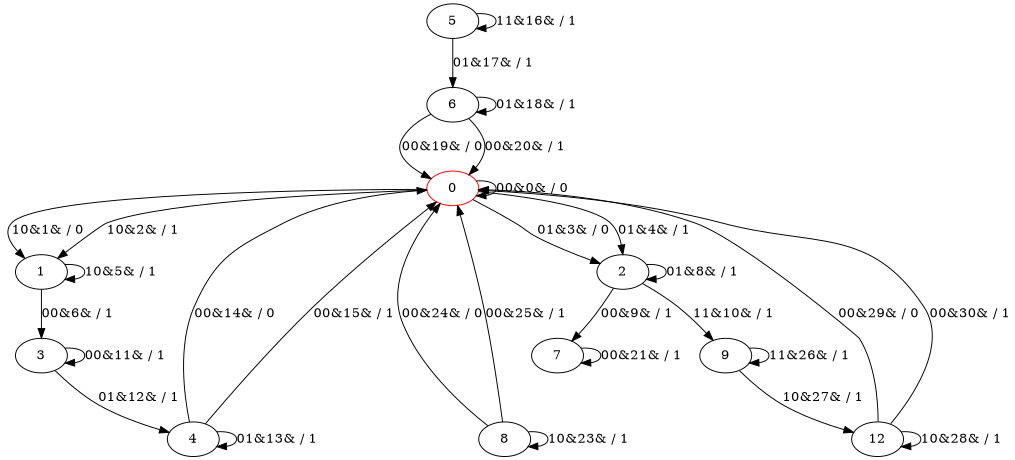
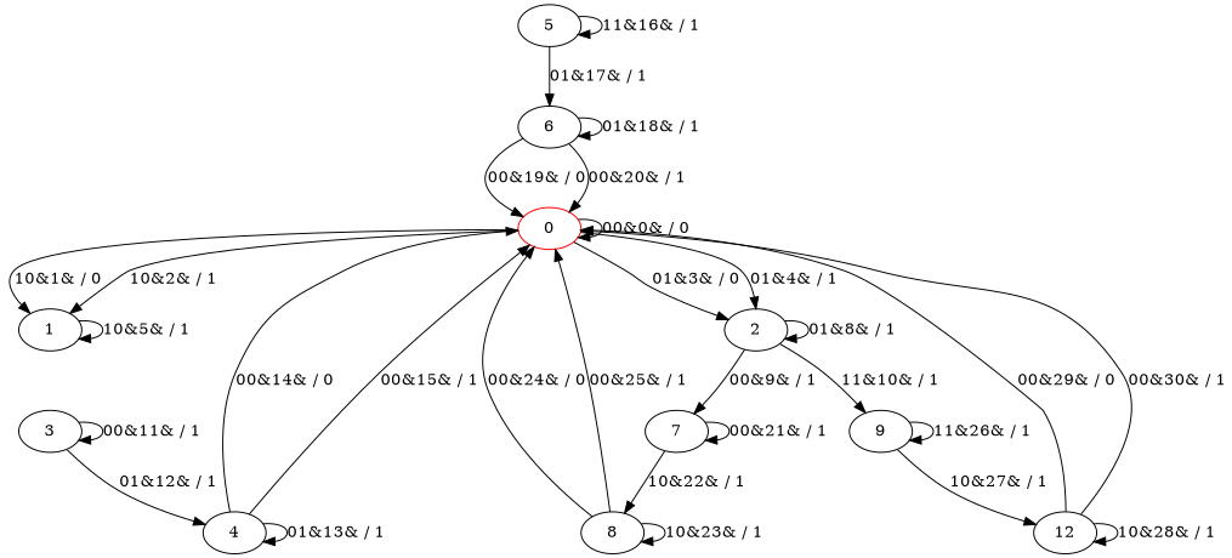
  digraph {
    0 [color=red]
    1
    2
    3
    7
    9
    4
    5
    6
    8
    n11 [label=12]
    0 -> 0 [label="00&0& / 0"]
    0 -> 1 [label="10&1& / 0"]
    0 -> 1 [label="10&2& / 1"]
    0 -> 2 [label="01&3& / 0"]
    0 -> 2 [label="01&4& / 1"]
    1 -> 1 [label="10&5& / 1"]
-   1 -> 3 [label="00&6& / 1"]
    2 -> 2 [label="01&8& / 1"]
    2 -> 7 [label="00&9& / 1"]
    2 -> 9 [label="11&10& / 1"]
    3 -> 3 [label="00&11& / 1"]
    3 -> 4 [label="01&12& / 1"]
    7 -> 7 [label="00&21& / 1"]
+   7 -> 8 [label="10&22& / 1"]
    9 -> 9 [label="11&26& / 1"]
    9 -> n11 [label="10&27& / 1"]
    4 -> 0 [label="00&14& / 0"]
    4 -> 0 [label="00&15& / 1"]
    4 -> 4 [label="01&13& / 1"]
    5 -> 5 [label="11&16& / 1"]
    5 -> 6 [label="01&17& / 1"]
    6 -> 0 [label="00&19& / 0"]
    6 -> 0 [label="00&20& / 1"]
    6 -> 6 [label="01&18& / 1"]
    8 -> 0 [label="00&24& / 0"]
    8 -> 0 [label="00&25& / 1"]
    8 -> 8 [label="10&23& / 1"]
    n11 -> 0 [label="00&29& / 0"]
    n11 -> 0 [label="00&30& / 1"]
    n11 -> n11 [label="10&28& / 1"]
  }
